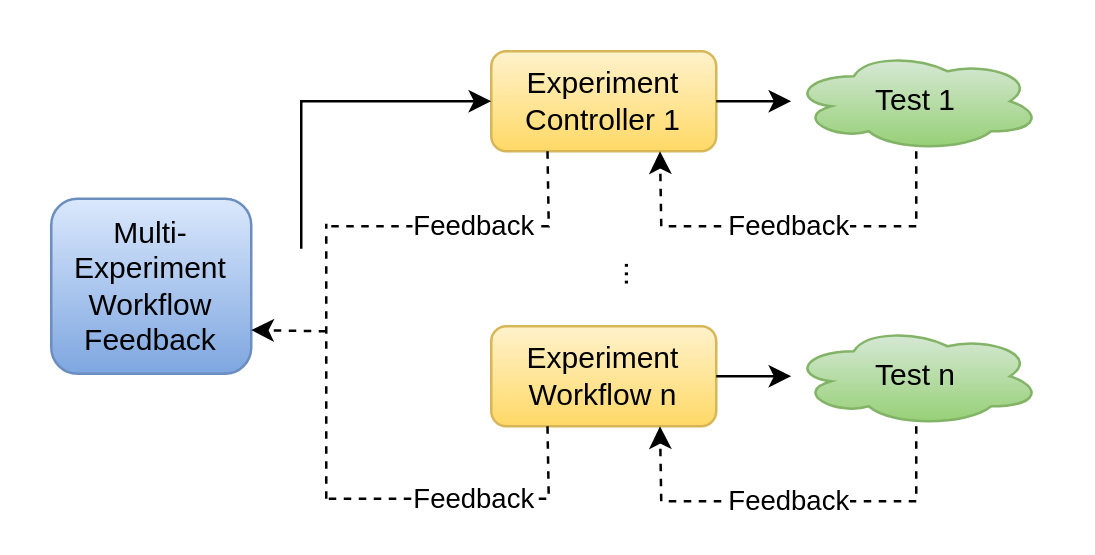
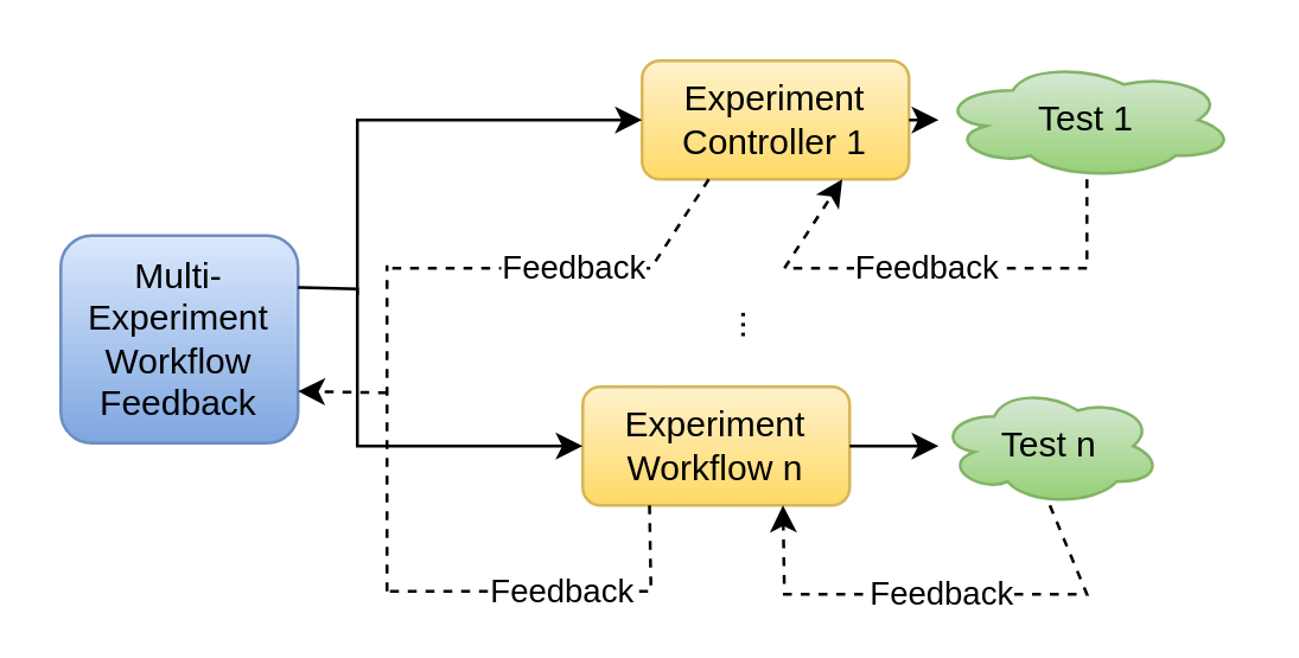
  <mxCell id="0" />
  <mxCell id="1" parent="0" />
- <mxCell id="2" value="Experiment&lt;br&gt;Controller 1" style="rounded=1;whiteSpace=wrap;html=1;fillColor=#fff2cc;gradientColor=#ffd966;strokeColor=#d6b656;" parent="1" vertex="1"><mxGeometry x="196" y="20" width="90" height="40" as="geometry" /></mxCell>
+ <mxCell id="2" value="Experiment&lt;br&gt;Controller 1" style="rounded=1;whiteSpace=wrap;html=1;fillColor=#fff2cc;gradientColor=#ffd966;strokeColor=#d6b656;" parent="1" vertex="1"><mxGeometry x="216" y="20" width="90" height="40" as="geometry" /></mxCell>
  <mxCell id="3" value="" style="endArrow=classic;html=1;rounded=0;exitX=1;exitY=0.5;exitDx=0;exitDy=0;" parent="1" source="2" target="4" edge="1"><mxGeometry width="50" height="50" relative="1" as="geometry"><mxPoint x="336" y="181" as="sourcePoint" /><mxPoint x="316" y="40" as="targetPoint" /></mxGeometry></mxCell>
  <mxCell id="4" value="Test 1" style="ellipse;shape=cloud;whiteSpace=wrap;html=1;fillColor=#d5e8d4;gradientColor=#97d077;strokeColor=#82b366;" parent="1" vertex="1"><mxGeometry x="316" y="20" width="100" height="40" as="geometry" /></mxCell>
  <mxCell id="5" value="Feedback" style="endArrow=classic;html=1;rounded=0;entryX=0.75;entryY=1;entryDx=0;entryDy=0;exitX=0.5;exitY=1;exitDx=0;exitDy=0;dashed=1;" parent="1" source="4" target="2" edge="1"><mxGeometry width="50" height="50" relative="1" as="geometry"><mxPoint x="336" y="181" as="sourcePoint" /><mxPoint x="386" y="131" as="targetPoint" /><Array as="points"><mxPoint x="366" y="90" /><mxPoint x="264" y="90" /></Array></mxGeometry></mxCell>
  <mxCell id="6" value="Experiment&lt;br&gt;Workflow n" style="rounded=1;whiteSpace=wrap;html=1;fillColor=#fff2cc;gradientColor=#ffd966;strokeColor=#d6b656;" parent="1" vertex="1"><mxGeometry x="196" y="130" width="90" height="40" as="geometry" /></mxCell>
  <mxCell id="7" value="" style="endArrow=classic;html=1;rounded=0;exitX=1;exitY=0.5;exitDx=0;exitDy=0;" parent="1" source="6" target="8" edge="1"><mxGeometry width="50" height="50" relative="1" as="geometry"><mxPoint x="336" y="291" as="sourcePoint" /><mxPoint x="316" y="150" as="targetPoint" /></mxGeometry></mxCell>
- <mxCell id="8" value="Test n" style="ellipse;shape=cloud;whiteSpace=wrap;html=1;fillColor=#d5e8d4;gradientColor=#97d077;strokeColor=#82b366;" parent="1" vertex="1"><mxGeometry x="316" y="130" width="100" height="40" as="geometry" /></mxCell>
+ <mxCell id="8" value="Test n" style="ellipse;shape=cloud;whiteSpace=wrap;html=1;fillColor=#d5e8d4;gradientColor=#97d077;strokeColor=#82b366;" parent="1" vertex="1"><mxGeometry x="316" y="130" width="75" height="40" as="geometry" /></mxCell>
  <mxCell id="9" value="Feedback" style="endArrow=classic;html=1;rounded=0;entryX=0.75;entryY=1;entryDx=0;entryDy=0;exitX=0.5;exitY=1;exitDx=0;exitDy=0;dashed=1;" parent="1" source="8" target="6" edge="1"><mxGeometry width="50" height="50" relative="1" as="geometry"><mxPoint x="336" y="291" as="sourcePoint" /><mxPoint x="386" y="241" as="targetPoint" /><Array as="points"><mxPoint x="366" y="200" /><mxPoint x="264" y="200" /></Array></mxGeometry></mxCell>
  <mxCell id="10" value="Multi-Experiment&lt;br&gt;Workflow&lt;br&gt;Feedback" style="rounded=1;whiteSpace=wrap;html=1;fillColor=#dae8fc;gradientColor=#7ea6e0;strokeColor=#6c8ebf;" parent="1" vertex="1"><mxGeometry x="20" y="79" width="80" height="70" as="geometry" /></mxCell>
+ <mxCell id="11" value="" style="endArrow=classic;html=1;rounded=0;exitX=1;exitY=0.25;exitDx=0;exitDy=0;entryX=0;entryY=0.5;entryDx=0;entryDy=0;" parent="1" source="10" target="6" edge="1"><mxGeometry width="50" height="50" relative="1" as="geometry"><mxPoint x="90" y="139" as="sourcePoint" /><mxPoint x="136" y="150" as="targetPoint" /><Array as="points"><mxPoint x="120" y="97" /><mxPoint x="120" y="150" /></Array></mxGeometry></mxCell>
  <mxCell id="12" value="" style="endArrow=classic;html=1;rounded=0;entryX=0;entryY=0.5;entryDx=0;entryDy=0;" parent="1" target="2" edge="1"><mxGeometry width="50" height="50" relative="1" as="geometry"><mxPoint x="120" y="99" as="sourcePoint" /><mxPoint x="136" y="-1" as="targetPoint" /><Array as="points"><mxPoint x="120" y="40" /></Array></mxGeometry></mxCell>
  <mxCell id="13" value="..." style="text;html=1;align=center;verticalAlign=middle;resizable=0;points=[];autosize=1;strokeColor=none;fillColor=none;rotation=-90;" parent="1" vertex="1"><mxGeometry x="232" y="100" width="30" height="20" as="geometry" /></mxCell>
  <mxCell id="14" value="Feedback" style="endArrow=none;html=1;rounded=0;exitX=0.25;exitY=1;exitDx=0;exitDy=0;dashed=1;endFill=0;" parent="1" source="2" edge="1"><mxGeometry width="50" height="50" relative="1" as="geometry"><mxPoint x="196" y="170" as="sourcePoint" /><mxPoint x="130" y="90" as="targetPoint" /><Array as="points"><mxPoint x="219" y="90" /></Array></mxGeometry></mxCell>
  <mxCell id="15" value="Feedback" style="endArrow=none;html=1;rounded=0;dashed=1;exitX=0.25;exitY=1;exitDx=0;exitDy=0;endFill=0;" parent="1" source="6" edge="1"><mxGeometry width="50" height="50" relative="1" as="geometry"><mxPoint x="210" y="180" as="sourcePoint" /><mxPoint x="130" y="199" as="targetPoint" /><Array as="points"><mxPoint x="219" y="199" /></Array></mxGeometry></mxCell>
  <mxCell id="16" value="" style="endArrow=classic;html=1;rounded=0;dashed=1;entryX=1;entryY=0.75;entryDx=0;entryDy=0;" parent="1" target="10" edge="1"><mxGeometry width="50" height="50" relative="1" as="geometry"><mxPoint x="130" y="132" as="sourcePoint" /><mxPoint x="100" y="309" as="targetPoint" /><Array as="points"><mxPoint x="130" y="132" /></Array></mxGeometry></mxCell>
  <mxCell id="17" value="" style="endArrow=none;dashed=1;html=1;rounded=0;" parent="1" edge="1"><mxGeometry width="50" height="50" relative="1" as="geometry"><mxPoint x="130" y="199" as="sourcePoint" /><mxPoint x="130" y="89" as="targetPoint" /></mxGeometry></mxCell>
